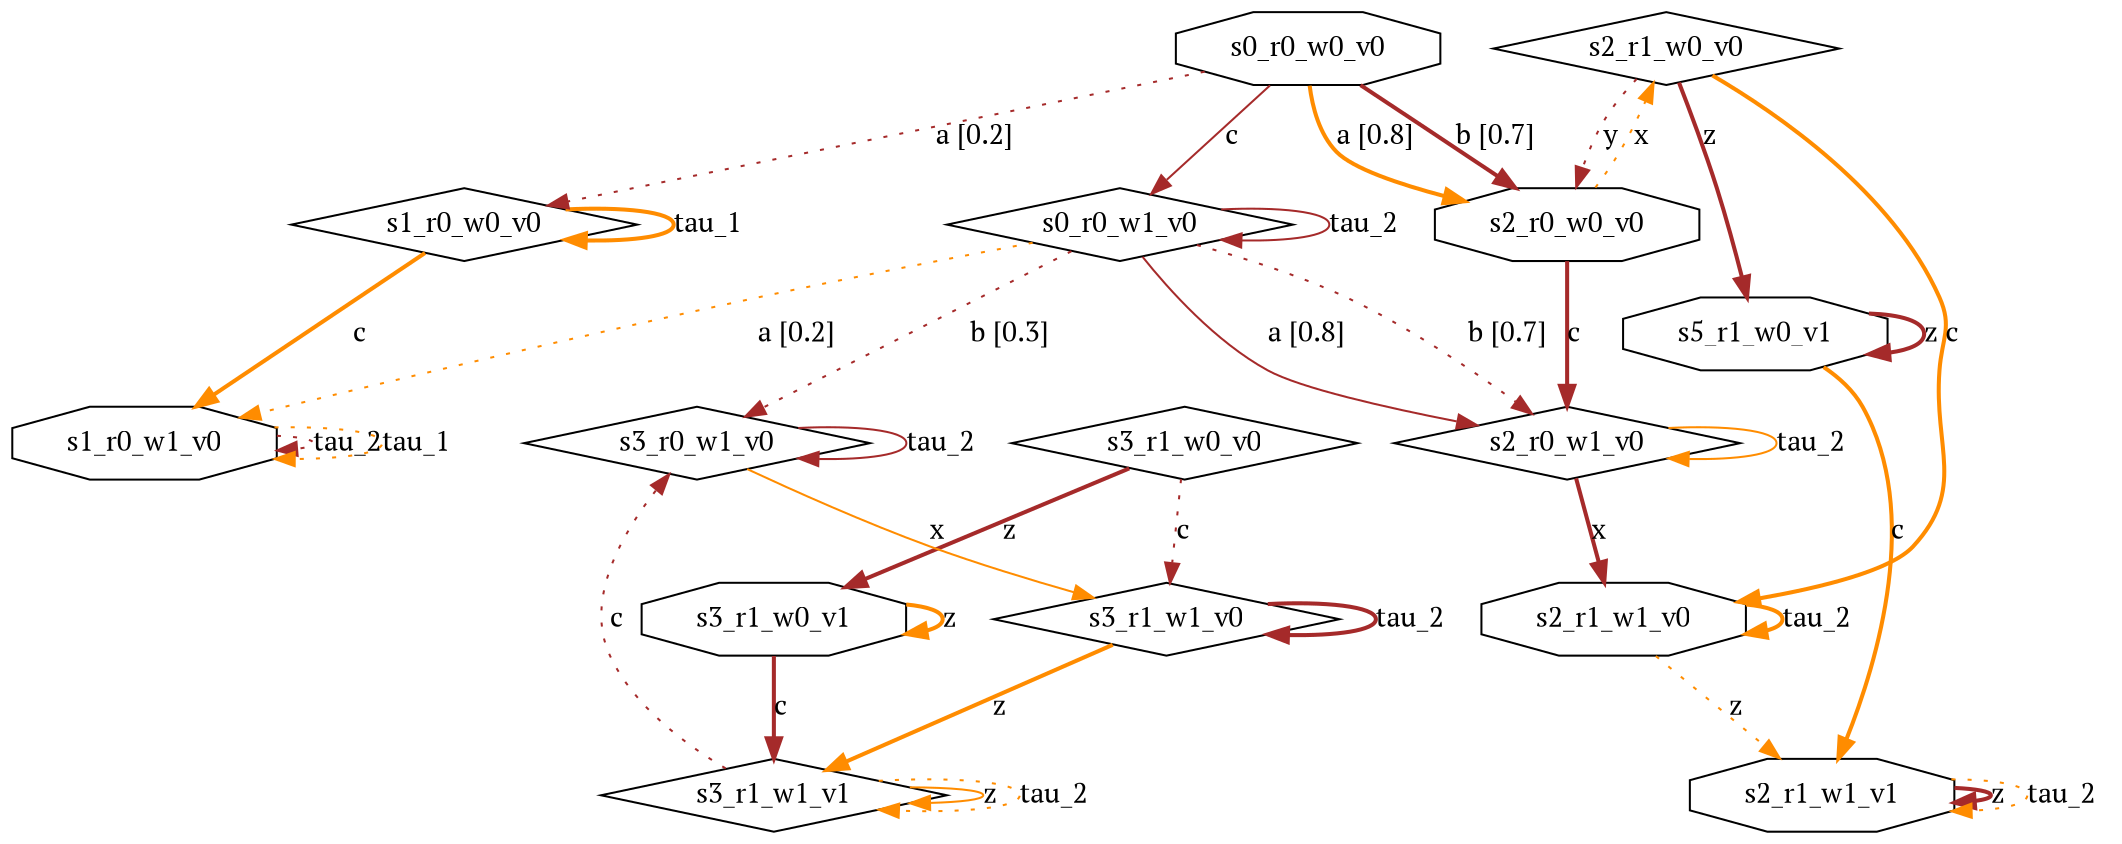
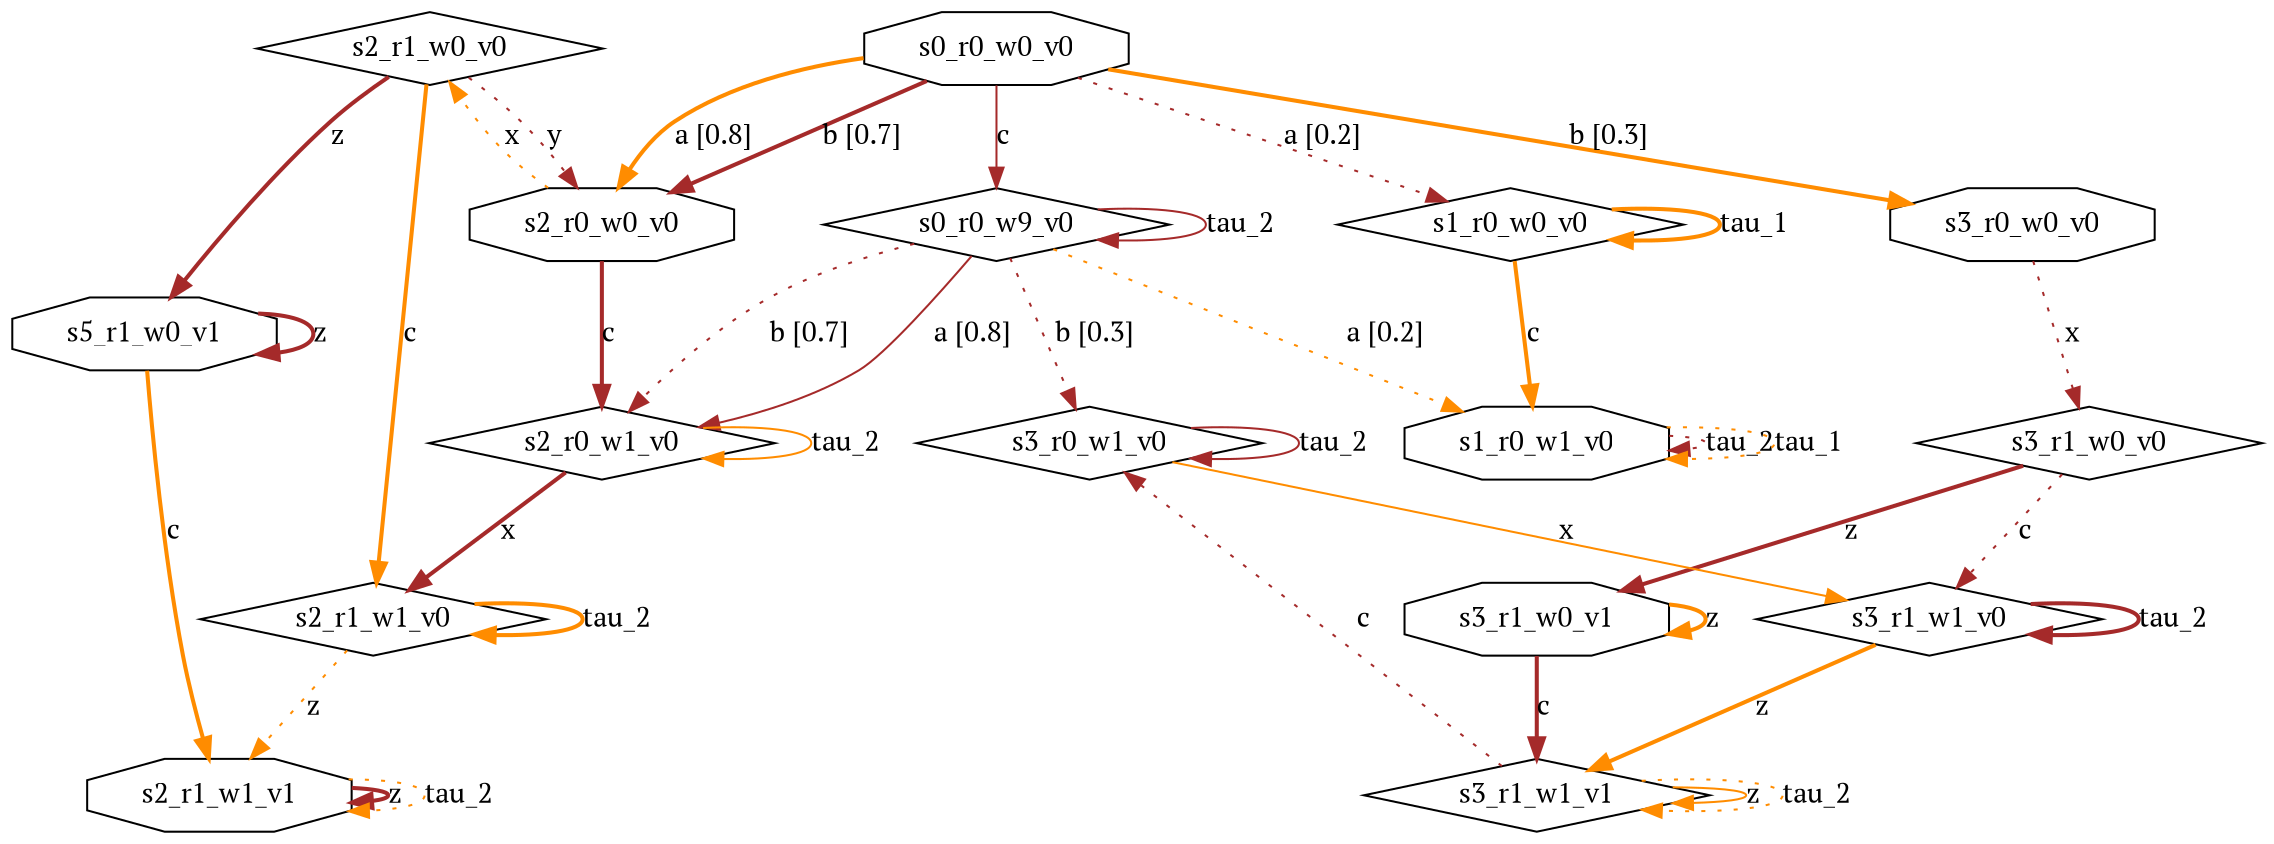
  digraph {
    fontname="PT Serif"
    node [fontname="PT Serif" shape=diamond]
    edge [color=brown fontname="PT Serif" style=bold]
    s1_r0_w0_v0
    s0_r0_w0_v0 [shape=octagon]
    s2_r0_w0_v0 [shape=octagon]
-   s0_r0_w1_v0
+   s3_r0_w0_v0 [shape=octagon]
+   s0_r0_w1_v0 [label=s0_r0_w9_v0]
    s1_r0_w1_v0 [shape=octagon]
    s2_r0_w1_v0
    s2_r1_w0_v0
    s3_r1_w0_v0
    s3_r0_w1_v0
-   s2_r1_w1_v0 [shape=octagon]
+   s2_r1_w1_v0
    n12 [label=s5_r1_w0_v1 shape=octagon]
    s3_r1_w1_v0
    s3_r1_w0_v1 [shape=octagon]
    s2_r1_w1_v1 [shape=octagon]
    s3_r1_w1_v1
    s1_r0_w0_v0 -> s1_r0_w0_v0 [color=darkorange label=tau_1]
    s1_r0_w0_v0 -> s1_r0_w1_v0 [color=darkorange label=c]
    s0_r0_w0_v0 -> s1_r0_w0_v0 [label="a [0.2]" style=dotted]
    s0_r0_w0_v0 -> s2_r0_w0_v0 [color=darkorange label="a [0.8]"]
    s0_r0_w0_v0 -> s2_r0_w0_v0 [label="b [0.7]"]
+   s0_r0_w0_v0 -> s3_r0_w0_v0 [color=darkorange label="b [0.3]"]
    s0_r0_w0_v0 -> s0_r0_w1_v0 [label=c style=solid]
    s2_r0_w0_v0 -> s2_r0_w1_v0 [label=c]
    s2_r0_w0_v0 -> s2_r1_w0_v0 [color=darkorange label=x style=dotted]
+   s3_r0_w0_v0 -> s3_r1_w0_v0 [label=x style=dotted]
    s0_r0_w1_v0 -> s0_r0_w1_v0 [label=tau_2 style=solid]
    s0_r0_w1_v0 -> s1_r0_w1_v0 [color=darkorange label="a [0.2]" style=dotted]
    s0_r0_w1_v0 -> s2_r0_w1_v0 [label="a [0.8]" style=solid]
    s0_r0_w1_v0 -> s2_r0_w1_v0 [label="b [0.7]" style=dotted]
    s0_r0_w1_v0 -> s3_r0_w1_v0 [label="b [0.3]" style=dotted]
    s1_r0_w1_v0 -> s1_r0_w1_v0 [label=tau_2 style=dotted]
    s1_r0_w1_v0 -> s1_r0_w1_v0 [color=darkorange label=tau_1 style=dotted]
    s2_r0_w1_v0 -> s2_r0_w1_v0 [color=darkorange label=tau_2 style=solid]
    s2_r0_w1_v0 -> s2_r1_w1_v0 [label=x]
    s2_r1_w0_v0 -> s2_r0_w0_v0 [label=y style=dotted]
    s2_r1_w0_v0 -> s2_r1_w1_v0 [color=darkorange label=c]
    s2_r1_w0_v0 -> n12 [label=z]
    s3_r1_w0_v0 -> s3_r1_w1_v0 [label=c style=dotted]
    s3_r1_w0_v0 -> s3_r1_w0_v1 [label=z]
    s3_r0_w1_v0 -> s3_r0_w1_v0 [label=tau_2 style=solid]
    s3_r0_w1_v0 -> s3_r1_w1_v0 [color=darkorange label=x style=solid]
    s2_r1_w1_v0 -> s2_r1_w1_v0 [color=darkorange label=tau_2]
    s2_r1_w1_v0 -> s2_r1_w1_v1 [color=darkorange label=z style=dotted]
    n12 -> n12 [label=z]
    n12 -> s2_r1_w1_v1 [color=darkorange label=c]
    s3_r1_w1_v0 -> s3_r1_w1_v0 [label=tau_2]
    s3_r1_w1_v0 -> s3_r1_w1_v1 [color=darkorange label=z]
    s3_r1_w0_v1 -> s3_r1_w0_v1 [color=darkorange label=z]
    s3_r1_w0_v1 -> s3_r1_w1_v1 [label=c]
    s2_r1_w1_v1 -> s2_r1_w1_v1 [label=z]
    s2_r1_w1_v1 -> s2_r1_w1_v1 [color=darkorange label=tau_2 style=dotted]
    s3_r1_w1_v1 -> s3_r0_w1_v0 [label=c style=dotted]
    s3_r1_w1_v1 -> s3_r1_w1_v1 [color=darkorange label=z style=solid]
    s3_r1_w1_v1 -> s3_r1_w1_v1 [color=darkorange label=tau_2 style=dotted]
  }
